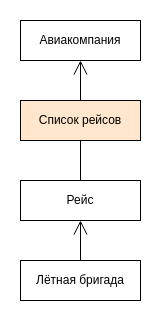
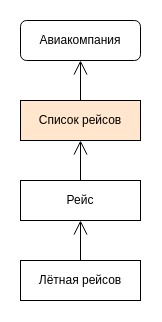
  <mxCell id="0" />
  <mxCell id="1" parent="0" />
- <mxCell id="2" value="Авиакомпания" style="rounded=0;whiteSpace=wrap;html=1;" vertex="1" parent="1"><mxGeometry x="20" y="20" width="120" height="40" as="geometry" /></mxCell>
+ <mxCell id="2" value="Авиакомпания" style="whiteSpace=wrap;html=1;rounded=1;" vertex="1" parent="1"><mxGeometry x="20" y="20" width="120" height="40" as="geometry" /></mxCell>
  <mxCell id="3" value="Список рейсов" style="rounded=0;whiteSpace=wrap;html=1;fillColor=#ffe6cc;" vertex="1" parent="1"><mxGeometry x="20" y="100" width="120" height="40" as="geometry" /></mxCell>
  <mxCell id="4" value="Рейс" style="rounded=0;whiteSpace=wrap;html=1;" vertex="1" parent="1"><mxGeometry x="20" y="180" width="120" height="40" as="geometry" /></mxCell>
- <mxCell id="5" value="Лётная бригада" style="rounded=0;whiteSpace=wrap;html=1;" vertex="1" parent="1"><mxGeometry x="20" y="260" width="120" height="40" as="geometry" /></mxCell>
+ <mxCell id="5" value="Лётная рейсов" style="rounded=0;whiteSpace=wrap;html=1;" vertex="1" parent="1"><mxGeometry x="20" y="260" width="120" height="40" as="geometry" /></mxCell>
  <mxCell id="6" value="" style="endArrow=open;endFill=1;endSize=12;html=1;rounded=0;exitX=0.5;exitY=0;exitDx=0;exitDy=0;" edge="1" parent="1" source="5" target="4"><mxGeometry width="160" relative="1" as="geometry"><mxPoint x="-20" y="520" as="sourcePoint" /><mxPoint x="140" y="520" as="targetPoint" /></mxGeometry></mxCell>
- <mxCell id="7" value="" style="endArrow=none;endFill=1;endSize=12;html=1;rounded=0;exitX=0.5;exitY=0;exitDx=0;exitDy=0;entryX=0.5;entryY=1;entryDx=0;entryDy=0;" edge="1" parent="1" source="4" target="3"><mxGeometry width="160" relative="1" as="geometry"><mxPoint x="170" y="230" as="sourcePoint" /><mxPoint x="330" y="230" as="targetPoint" /></mxGeometry></mxCell>
+ <mxCell id="7" value="" style="endArrow=open;endFill=1;endSize=12;html=1;rounded=0;exitX=0.5;exitY=0;exitDx=0;exitDy=0;entryX=0.5;entryY=1;entryDx=0;entryDy=0;" edge="1" parent="1" source="4" target="3"><mxGeometry width="160" relative="1" as="geometry"><mxPoint x="170" y="230" as="sourcePoint" /><mxPoint x="330" y="230" as="targetPoint" /></mxGeometry></mxCell>
  <mxCell id="8" value="" style="endArrow=open;endFill=1;endSize=12;html=1;rounded=0;exitX=0.5;exitY=0;exitDx=0;exitDy=0;entryX=0.5;entryY=1;entryDx=0;entryDy=0;" edge="1" parent="1" source="3" target="2"><mxGeometry width="160" relative="1" as="geometry"><mxPoint x="170" y="130" as="sourcePoint" /><mxPoint x="330" y="130" as="targetPoint" /></mxGeometry></mxCell>
